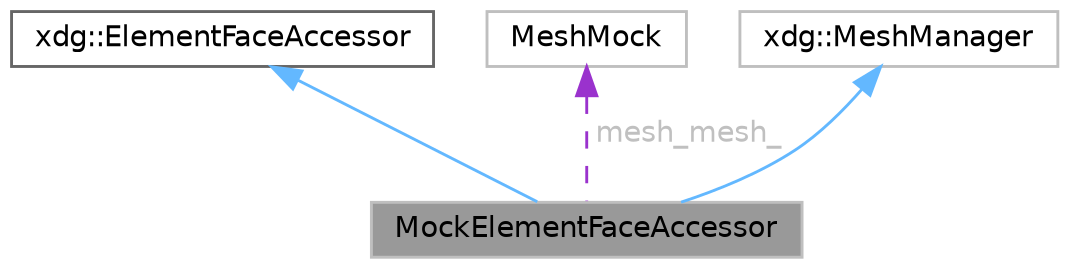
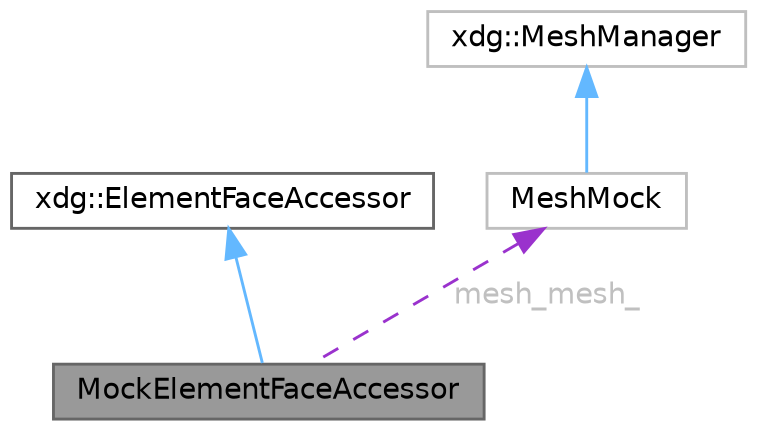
  digraph {
    node [color=gray40 fillcolor=white fontname=Helvetica fontsize=10 shape=box style=filled]
    edge [color=steelblue1 dir=back fontname=Helvetica fontsize=10 labelfontname=Helvetica labelfontsize=10 style=solid]
-   n1 [color=grey75 fillcolor=grey60 fontcolor=black height=0.2 label=MockElementFaceAccessor width=0.4]
+   n1 [fillcolor=grey60 fontcolor=black height=0.2 label=MockElementFaceAccessor width=0.4]
    n2 [height=0.2 label="xdg::ElementFaceAccessor" width=0.4]
    n3 [color=grey75 height=0.2 label=MeshMock width=0.4]
    n4 [color=grey75 height=0.2 label="xdg::MeshManager" width=0.4]
    n2 -> n1
    n3 -> n1 [color=darkorchid3 fontcolor=grey label=" mesh_mesh_" style=dashed]
-   n4 -> n1
+   n4 -> n3
  }
